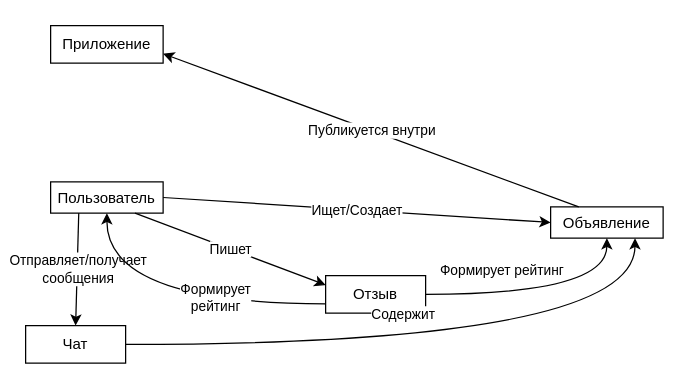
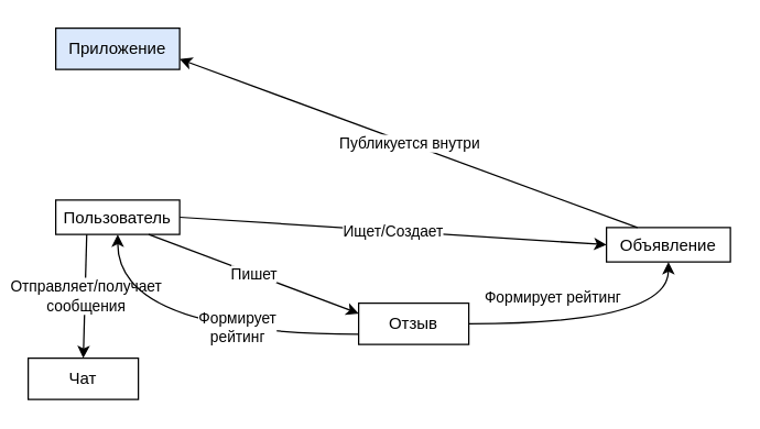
  <mxCell id="0" />
  <mxCell id="1" parent="0" />
  <mxCell id="2" value="Пользователь" style="rounded=0;whiteSpace=wrap;html=1;" vertex="1" parent="1"><mxGeometry x="40" y="145" width="90" height="25" as="geometry" /></mxCell>
  <mxCell id="3" value="Объявление" style="rounded=0;whiteSpace=wrap;html=1;" vertex="1" parent="1"><mxGeometry x="440" y="165" width="90" height="25" as="geometry" /></mxCell>
  <mxCell id="4" value="" style="endArrow=classic;html=1;rounded=0;exitX=1;exitY=0.5;exitDx=0;exitDy=0;entryX=0;entryY=0.5;entryDx=0;entryDy=0;" edge="1" parent="1" source="2" target="3"><mxGeometry relative="1" as="geometry"><mxPoint x="160" y="180" as="sourcePoint" /><mxPoint x="450" y="180" as="targetPoint" /></mxGeometry></mxCell>
  <mxCell id="5" value="Ищет/Создает" style="edgeLabel;resizable=0;html=1;;align=center;verticalAlign=middle;" connectable="0" vertex="1" parent="4"><mxGeometry relative="1" as="geometry" /></mxCell>
- <mxCell id="6" value="Приложение" style="rounded=0;whiteSpace=wrap;html=1;" vertex="1" parent="1"><mxGeometry x="40" y="20" width="90" height="30" as="geometry" /></mxCell>
+ <mxCell id="6" value="Приложение" style="rounded=0;whiteSpace=wrap;html=1;fillColor=#dae8fc;" vertex="1" parent="1"><mxGeometry x="40" y="20" width="90" height="30" as="geometry" /></mxCell>
  <mxCell id="7" value="" style="endArrow=classic;html=1;rounded=0;entryX=1;entryY=0.75;entryDx=0;entryDy=0;exitX=0.25;exitY=0;exitDx=0;exitDy=0;" edge="1" parent="1" source="3" target="6"><mxGeometry relative="1" as="geometry"><mxPoint x="710" y="260" as="sourcePoint" /><mxPoint x="810" y="260" as="targetPoint" /></mxGeometry></mxCell>
  <mxCell id="8" value="Публикуется внутри" style="edgeLabel;resizable=0;html=1;;align=center;verticalAlign=middle;" connectable="0" vertex="1" parent="7"><mxGeometry relative="1" as="geometry" /></mxCell>
  <mxCell id="9" value="Чат" style="rounded=0;whiteSpace=wrap;html=1;" vertex="1" parent="1"><mxGeometry x="20" y="260" width="80" height="30" as="geometry" /></mxCell>
  <mxCell id="10" value="" style="endArrow=classic;html=1;rounded=0;entryX=0.5;entryY=0;entryDx=0;entryDy=0;exitX=0.25;exitY=1;exitDx=0;exitDy=0;" edge="1" parent="1" source="2" target="9"><mxGeometry relative="1" as="geometry"><mxPoint x="230" y="270" as="sourcePoint" /><mxPoint x="330" y="270" as="targetPoint" /></mxGeometry></mxCell>
  <mxCell id="11" value="Отправляет/получает&lt;div&gt;сообщения&lt;/div&gt;" style="edgeLabel;resizable=0;html=1;;align=center;verticalAlign=middle;" connectable="0" vertex="1" parent="10"><mxGeometry relative="1" as="geometry" /></mxCell>
  <mxCell id="12" value="Отзыв" style="rounded=0;whiteSpace=wrap;html=1;" vertex="1" parent="1"><mxGeometry x="260" y="220" width="80" height="30" as="geometry" /></mxCell>
  <mxCell id="13" value="" style="endArrow=classic;html=1;rounded=0;exitX=0.75;exitY=1;exitDx=0;exitDy=0;entryX=0;entryY=0.25;entryDx=0;entryDy=0;" edge="1" parent="1" source="2" target="12"><mxGeometry relative="1" as="geometry"><mxPoint x="370" y="240" as="sourcePoint" /><mxPoint x="470" y="240" as="targetPoint" /></mxGeometry></mxCell>
  <mxCell id="14" value="Пишет" style="edgeLabel;resizable=0;html=1;;align=center;verticalAlign=middle;" connectable="0" vertex="1" parent="13"><mxGeometry relative="1" as="geometry" /></mxCell>
  <mxCell id="15" value="" style="endArrow=classic;html=1;rounded=0;exitX=0;exitY=0.75;exitDx=0;exitDy=0;entryX=0.5;entryY=1;entryDx=0;entryDy=0;edgeStyle=orthogonalEdgeStyle;curved=1;" edge="1" parent="1" source="12" target="2"><mxGeometry relative="1" as="geometry"><mxPoint x="410" y="379.76" as="sourcePoint" /><mxPoint x="510" y="379.76" as="targetPoint" /></mxGeometry></mxCell>
  <mxCell id="16" value="Формирует&lt;div&gt;рейтинг&lt;/div&gt;" style="edgeLabel;resizable=0;html=1;;align=center;verticalAlign=middle;" connectable="0" vertex="1" parent="15"><mxGeometry relative="1" as="geometry"><mxPoint x="35" y="-5" as="offset" /></mxGeometry></mxCell>
  <mxCell id="17" value="" style="endArrow=classic;html=1;rounded=0;entryX=0.5;entryY=1;entryDx=0;entryDy=0;exitX=1;exitY=0.5;exitDx=0;exitDy=0;edgeStyle=orthogonalEdgeStyle;curved=1;" edge="1" parent="1" source="12" target="3"><mxGeometry relative="1" as="geometry"><mxPoint x="570" y="270" as="sourcePoint" /><mxPoint x="670" y="270" as="targetPoint" /></mxGeometry></mxCell>
  <mxCell id="18" value="Формирует рейтинг" style="edgeLabel;resizable=0;html=1;;align=center;verticalAlign=middle;" connectable="0" vertex="1" parent="17"><mxGeometry relative="1" as="geometry"><mxPoint x="-35" y="-20" as="offset" /></mxGeometry></mxCell>
- <mxCell id="19" value="" style="endArrow=classic;html=1;rounded=0;exitX=1;exitY=0.5;exitDx=0;exitDy=0;entryX=0.75;entryY=1;entryDx=0;entryDy=0;edgeStyle=orthogonalEdgeStyle;curved=1;" edge="1" parent="1" source="9" target="3"><mxGeometry relative="1" as="geometry"><mxPoint x="330" y="430" as="sourcePoint" /><mxPoint x="730" y="220" as="targetPoint" /></mxGeometry></mxCell>
- <mxCell id="20" value="Содержит" style="edgeLabel;resizable=0;html=1;;align=center;verticalAlign=middle;" connectable="0" vertex="1" parent="19"><mxGeometry relative="1" as="geometry"><mxPoint x="-25" y="-25" as="offset" /></mxGeometry></mxCell>
